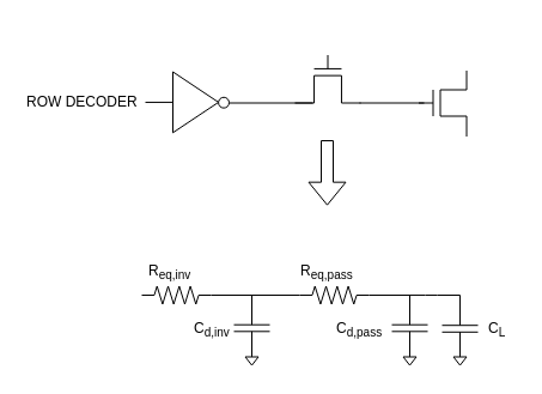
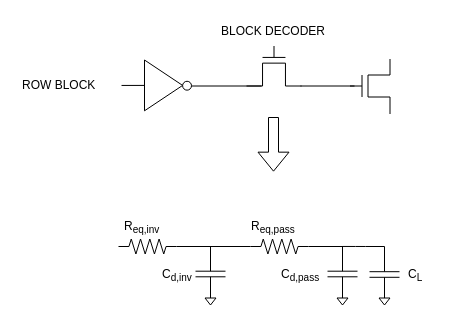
  <mxCell id="0" />
  <mxCell id="1" parent="0" />
  <mxCell id="2" value="" style="group" parent="1" vertex="1" connectable="0"><mxGeometry x="144" y="57.5" width="47" height="54" as="geometry" /></mxCell>
  <mxCell id="3" value="" style="group" parent="2" vertex="1" connectable="0"><mxGeometry width="47" height="54" as="geometry" /></mxCell>
  <mxCell id="4" value="" style="triangle;whiteSpace=wrap;html=1;aspect=fixed;" parent="3" vertex="1"><mxGeometry y="2" width="38.108" height="50.811" as="geometry" /></mxCell>
  <mxCell id="5" value="" style="ellipse;whiteSpace=wrap;html=1;aspect=fixed;" parent="3" vertex="1"><mxGeometry x="38.108" y="23.275" width="8.892" height="8.892" as="geometry" /></mxCell>
  <mxCell id="6" value="" style="group" parent="1" vertex="1" connectable="0"><mxGeometry x="246" y="45.5" width="55" height="40" as="geometry" /></mxCell>
  <mxCell id="7" value="" style="group" parent="6" vertex="1" connectable="0"><mxGeometry width="55" height="40" as="geometry" /></mxCell>
  <mxCell id="8" value="" style="group" parent="7" vertex="1" connectable="0"><mxGeometry x="16.042" width="22.917" height="40" as="geometry" /></mxCell>
  <mxCell id="9" value="" style="endArrow=none;html=1;" parent="8" edge="1"><mxGeometry width="50" height="50" relative="1" as="geometry"><mxPoint x="22.917" y="17.143" as="sourcePoint" /><mxPoint y="17.143" as="targetPoint" /></mxGeometry></mxCell>
  <mxCell id="10" value="" style="endArrow=none;html=1;" parent="8" edge="1"><mxGeometry width="50" height="50" relative="1" as="geometry"><mxPoint x="22.917" y="11.429" as="sourcePoint" /><mxPoint y="11.429" as="targetPoint" /></mxGeometry></mxCell>
  <mxCell id="11" value="" style="endArrow=none;html=1;strokeColor=#000000;" parent="8" edge="1"><mxGeometry width="50" height="50" relative="1" as="geometry"><mxPoint x="11.458" y="11.429" as="sourcePoint" /><mxPoint x="11.458" as="targetPoint" /><Array as="points"><mxPoint x="11.458" /></Array></mxGeometry></mxCell>
  <mxCell id="12" value="" style="endArrow=none;html=1;strokeColor=#000000;" parent="8" edge="1"><mxGeometry width="50" height="50" relative="1" as="geometry"><mxPoint y="40.0" as="sourcePoint" /><mxPoint y="17.143" as="targetPoint" /></mxGeometry></mxCell>
  <mxCell id="13" value="" style="endArrow=none;html=1;strokeColor=#000000;" parent="8" edge="1"><mxGeometry width="50" height="50" relative="1" as="geometry"><mxPoint x="22.917" y="40" as="sourcePoint" /><mxPoint x="22.917" y="17.143" as="targetPoint" /></mxGeometry></mxCell>
  <mxCell id="14" value="" style="endArrow=none;html=1;strokeColor=#000000;" parent="7" edge="1"><mxGeometry width="50" height="50" relative="1" as="geometry"><mxPoint x="38.958" y="40.0" as="sourcePoint" /><mxPoint x="55" y="40.0" as="targetPoint" /></mxGeometry></mxCell>
  <mxCell id="15" value="" style="endArrow=none;html=1;strokeColor=#000000;" parent="7" edge="1"><mxGeometry width="50" height="50" relative="1" as="geometry"><mxPoint y="40.0" as="sourcePoint" /><mxPoint x="16.042" y="40.0" as="targetPoint" /></mxGeometry></mxCell>
  <mxCell id="16" style="edgeStyle=orthogonalEdgeStyle;rounded=1;orthogonalLoop=1;jettySize=auto;html=1;strokeColor=#000000;endArrow=none;endFill=0;" parent="1" edge="1"><mxGeometry relative="1" as="geometry"><mxPoint x="261" y="85.5" as="targetPoint" /><mxPoint x="191" y="85.5" as="sourcePoint" /></mxGeometry></mxCell>
  <mxCell id="17" value="" style="endArrow=none;html=1;strokeColor=#000000;" parent="1" edge="1"><mxGeometry width="50" height="50" relative="1" as="geometry"><mxPoint x="300" y="85.5" as="sourcePoint" /><mxPoint x="354" y="85.5" as="targetPoint" /></mxGeometry></mxCell>
  <mxCell id="18" style="edgeStyle=orthogonalEdgeStyle;rounded=1;orthogonalLoop=1;jettySize=auto;html=1;exitX=0;exitY=0.5;exitDx=0;exitDy=0;endArrow=none;endFill=0;strokeColor=#000000;" parent="1" source="4" edge="1"><mxGeometry relative="1" as="geometry"><mxPoint x="121.023" y="84.942" as="targetPoint" /></mxGeometry></mxCell>
  <mxCell id="19" value="" style="shape=flexArrow;endArrow=classic;html=1;strokeColor=#000000;" parent="1" edge="1"><mxGeometry width="50" height="50" relative="1" as="geometry"><mxPoint x="273" y="116.5" as="sourcePoint" /><mxPoint x="273" y="171.167" as="targetPoint" /></mxGeometry></mxCell>
  <mxCell id="20" value="" style="verticalLabelPosition=bottom;shadow=0;dashed=0;align=center;fillColor=#ffffff;html=1;verticalAlign=top;strokeWidth=1;shape=mxgraph.electrical.resistors.resistor_2;" parent="1" vertex="1"><mxGeometry x="118" y="238.5" width="58" height="15" as="geometry" /></mxCell>
  <mxCell id="21" value="" style="verticalLabelPosition=bottom;shadow=0;dashed=0;align=center;fillColor=#ffffff;html=1;verticalAlign=top;strokeWidth=1;shape=mxgraph.electrical.capacitors.capacitor_1;rotation=90;" parent="1" vertex="1"><mxGeometry x="182" y="258.5" width="56" height="30" as="geometry" /></mxCell>
  <mxCell id="22" value="" style="endArrow=none;html=1;strokeColor=#000000;" parent="1" edge="1"><mxGeometry width="50" height="50" relative="1" as="geometry"><mxPoint x="176" y="246" as="sourcePoint" /><mxPoint x="210" y="246" as="targetPoint" /></mxGeometry></mxCell>
  <mxCell id="23" value="" style="verticalLabelPosition=bottom;shadow=0;dashed=0;align=center;fillColor=#ffffff;html=1;verticalAlign=top;strokeWidth=1;shape=mxgraph.electrical.resistors.resistor_2;" parent="1" vertex="1"><mxGeometry x="250" y="238.5" width="58" height="15" as="geometry" /></mxCell>
  <mxCell id="24" value="" style="verticalLabelPosition=bottom;shadow=0;dashed=0;align=center;fillColor=#ffffff;html=1;verticalAlign=top;strokeWidth=1;shape=mxgraph.electrical.capacitors.capacitor_1;rotation=90;" parent="1" vertex="1"><mxGeometry x="314" y="258.5" width="56" height="30" as="geometry" /></mxCell>
  <mxCell id="25" value="" style="endArrow=none;html=1;strokeColor=#000000;" parent="1" edge="1"><mxGeometry width="50" height="50" relative="1" as="geometry"><mxPoint x="308" y="246" as="sourcePoint" /><mxPoint x="342" y="246" as="targetPoint" /></mxGeometry></mxCell>
  <mxCell id="26" value="" style="endArrow=none;html=1;strokeColor=#000000;entryX=0;entryY=0.5;entryDx=0;entryDy=0;entryPerimeter=0;" parent="1" edge="1"><mxGeometry width="50" height="50" relative="1" as="geometry"><mxPoint x="210" y="246" as="sourcePoint" /><mxPoint x="250" y="246" as="targetPoint" /></mxGeometry></mxCell>
  <mxCell id="27" value="" style="verticalLabelPosition=bottom;shadow=0;dashed=0;align=center;fillColor=#ffffff;html=1;verticalAlign=top;strokeWidth=1;shape=mxgraph.electrical.capacitors.capacitor_1;rotation=90;" parent="1" vertex="1"><mxGeometry x="356" y="259" width="56" height="30" as="geometry" /></mxCell>
  <mxCell id="28" value="" style="endArrow=none;html=1;strokeColor=#000000;exitX=0;exitY=0.5;exitDx=0;exitDy=0;exitPerimeter=0;" parent="1" edge="1"><mxGeometry width="50" height="50" relative="1" as="geometry"><mxPoint x="342.054" y="245.96" as="sourcePoint" /><mxPoint x="384" y="246" as="targetPoint" /><Array as="points"><mxPoint x="365" y="246" /></Array></mxGeometry></mxCell>
  <mxCell id="29" value="" style="triangle;whiteSpace=wrap;html=1;rotation=90;" parent="1" vertex="1"><mxGeometry x="206.5" y="295.5" width="7" height="11" as="geometry" /></mxCell>
  <mxCell id="30" value="" style="triangle;whiteSpace=wrap;html=1;rotation=90;" parent="1" vertex="1"><mxGeometry x="338.5" y="295.5" width="7" height="11" as="geometry" /></mxCell>
  <mxCell id="31" value="" style="triangle;whiteSpace=wrap;html=1;rotation=90;" parent="1" vertex="1"><mxGeometry x="380.5" y="295.5" width="7" height="11" as="geometry" /></mxCell>
- <mxCell id="32" value="ROW DECODER" style="text;html=1;resizable=0;points=[];autosize=1;align=left;verticalAlign=top;spacingTop=-4;" parent="1" vertex="1"><mxGeometry x="20" y="75" width="105" height="20" as="geometry" /></mxCell>
+ <mxCell id="32" value="ROW BLOCK" style="text;html=1;resizable=0;points=[];autosize=1;align=left;verticalAlign=top;spacingTop=-4;" parent="1" vertex="1"><mxGeometry x="20" y="75" width="105" height="20" as="geometry" /></mxCell>
+ <mxCell id="33" value="BLOCK DECODER" style="text;html=1;resizable=0;points=[];autosize=1;align=left;verticalAlign=top;spacingTop=-4;" parent="1" vertex="1"><mxGeometry x="219" y="20.5" width="120" height="20" as="geometry" /></mxCell>
  <mxCell id="34" value="R&lt;sub&gt;eq,inv&lt;/sub&gt;" style="text;html=1;resizable=0;points=[];autosize=1;align=left;verticalAlign=top;spacingTop=-4;" parent="1" vertex="1"><mxGeometry x="122" y="215.5" width="50" height="20" as="geometry" /></mxCell>
  <mxCell id="35" value="C&lt;sub&gt;d,inv&lt;/sub&gt;" style="text;html=1;resizable=0;points=[];autosize=1;align=left;verticalAlign=top;spacingTop=-4;" parent="1" vertex="1"><mxGeometry x="159.5" y="264" width="45" height="20" as="geometry" /></mxCell>
  <mxCell id="36" value="R&lt;sub&gt;eq,pass&lt;/sub&gt;" style="text;html=1;resizable=0;points=[];autosize=1;align=left;verticalAlign=top;spacingTop=-4;" parent="1" vertex="1"><mxGeometry x="249" y="215.5" width="60" height="20" as="geometry" /></mxCell>
  <mxCell id="37" value="C&lt;sub&gt;d,pass&lt;/sub&gt;" style="text;html=1;resizable=0;points=[];autosize=1;align=left;verticalAlign=top;spacingTop=-4;" parent="1" vertex="1"><mxGeometry x="279" y="263.5" width="55" height="20" as="geometry" /></mxCell>
  <mxCell id="38" value="C&lt;sub&gt;L&lt;/sub&gt;" style="text;html=1;resizable=0;points=[];autosize=1;align=left;verticalAlign=top;spacingTop=-4;" parent="1" vertex="1"><mxGeometry x="406" y="264" width="25" height="20" as="geometry" /></mxCell>
  <mxCell id="39" value="" style="group;rotation=-90;" vertex="1" connectable="0" parent="1"><mxGeometry x="342.5" y="65.5" width="55" height="40" as="geometry" /></mxCell>
  <mxCell id="40" value="" style="group;rotation=-90;" vertex="1" connectable="0" parent="39"><mxGeometry width="55" height="40" as="geometry" /></mxCell>
  <mxCell id="41" value="" style="group;rotation=-90;" vertex="1" connectable="0" parent="40"><mxGeometry x="16" width="22.917" height="40" as="geometry" /></mxCell>
  <mxCell id="42" value="" style="endArrow=none;html=1;" edge="1" parent="41"><mxGeometry width="50" height="50" relative="1" as="geometry"><mxPoint x="9" y="9" as="sourcePoint" /><mxPoint x="9" y="31" as="targetPoint" /></mxGeometry></mxCell>
  <mxCell id="43" value="" style="endArrow=none;html=1;" edge="1" parent="41"><mxGeometry width="50" height="50" relative="1" as="geometry"><mxPoint x="3" y="9" as="sourcePoint" /><mxPoint x="3" y="31" as="targetPoint" /></mxGeometry></mxCell>
  <mxCell id="44" value="" style="endArrow=none;html=1;strokeColor=#000000;" edge="1" parent="41"><mxGeometry width="50" height="50" relative="1" as="geometry"><mxPoint x="3" y="20" as="sourcePoint" /><mxPoint x="-9" y="20" as="targetPoint" /><Array as="points"><mxPoint x="-9" y="20" /></Array></mxGeometry></mxCell>
  <mxCell id="45" value="" style="endArrow=none;html=1;strokeColor=#000000;" edge="1" parent="41"><mxGeometry width="50" height="50" relative="1" as="geometry"><mxPoint x="31" y="31" as="sourcePoint" /><mxPoint x="9" y="31" as="targetPoint" /></mxGeometry></mxCell>
  <mxCell id="46" value="" style="endArrow=none;html=1;strokeColor=#000000;" edge="1" parent="41"><mxGeometry width="50" height="50" relative="1" as="geometry"><mxPoint x="31" y="9" as="sourcePoint" /><mxPoint x="9" y="9" as="targetPoint" /></mxGeometry></mxCell>
  <mxCell id="47" value="" style="endArrow=none;html=1;strokeColor=#000000;" edge="1" parent="40"><mxGeometry width="50" height="50" relative="1" as="geometry"><mxPoint x="47" y="9" as="sourcePoint" /><mxPoint x="47" y="-7" as="targetPoint" /></mxGeometry></mxCell>
  <mxCell id="48" value="" style="endArrow=none;html=1;strokeColor=#000000;" edge="1" parent="40"><mxGeometry width="50" height="50" relative="1" as="geometry"><mxPoint x="47" y="48" as="sourcePoint" /><mxPoint x="47" y="31" as="targetPoint" /></mxGeometry></mxCell>
